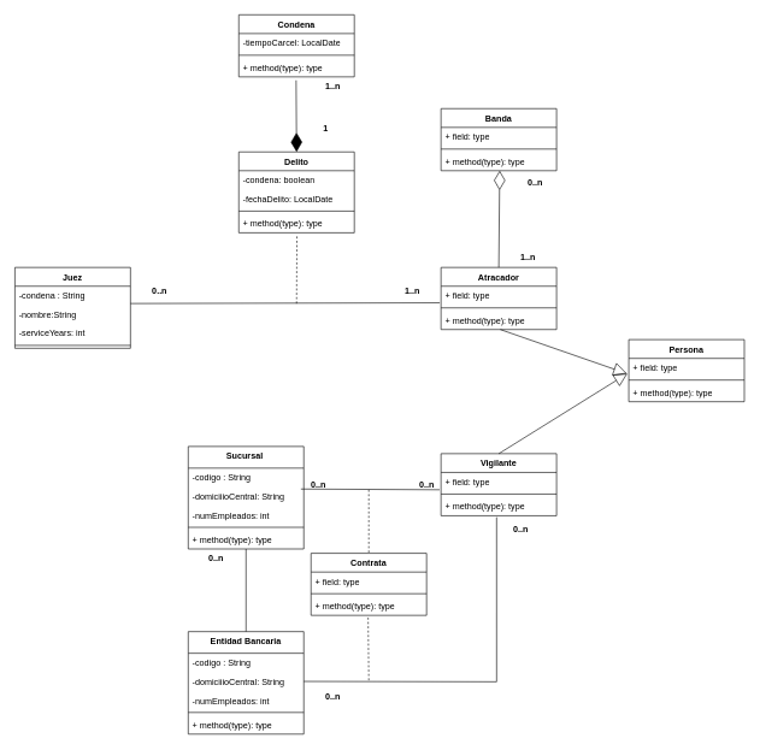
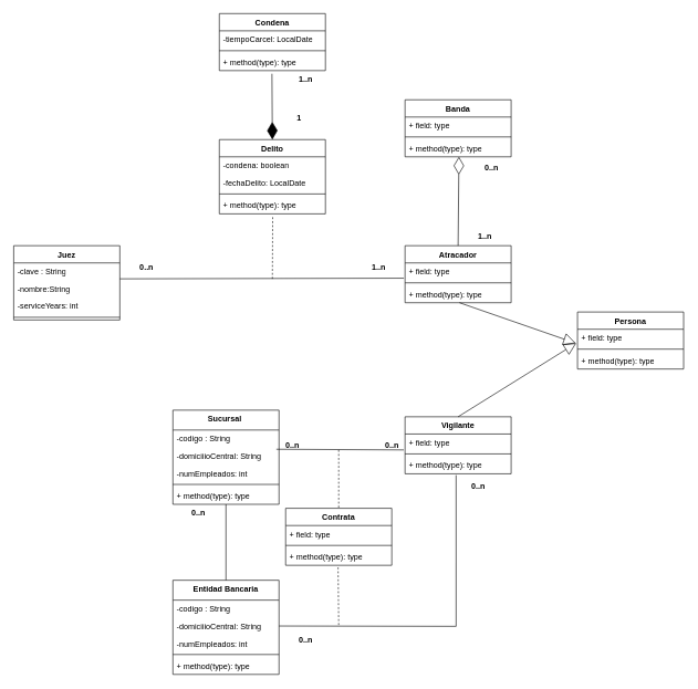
  <mxCell id="0" />
  <mxCell id="1" parent="0" />
  <mxCell id="2" value="Entidad Bancaria" style="swimlane;fontStyle=1;align=center;verticalAlign=top;childLayout=stackLayout;horizontal=1;startSize=30;horizontalStack=0;resizeParent=1;resizeParentMax=0;resizeLast=0;collapsible=1;marginBottom=0;whiteSpace=wrap;html=1;" parent="1" vertex="1"><mxGeometry x="260" y="874.5" width="160" height="142" as="geometry" /></mxCell>
  <mxCell id="3" value="-codigo : String&amp;nbsp;" style="text;strokeColor=none;fillColor=none;align=left;verticalAlign=top;spacingLeft=4;spacingRight=4;overflow=hidden;rotatable=0;points=[[0,0.5],[1,0.5]];portConstraint=eastwest;whiteSpace=wrap;html=1;" parent="2" vertex="1"><mxGeometry y="30" width="160" height="26" as="geometry" /></mxCell>
  <mxCell id="4" value="-domiciiioCentral: String&amp;nbsp;" style="text;strokeColor=none;fillColor=none;align=left;verticalAlign=top;spacingLeft=4;spacingRight=4;overflow=hidden;rotatable=0;points=[[0,0.5],[1,0.5]];portConstraint=eastwest;whiteSpace=wrap;html=1;" parent="2" vertex="1"><mxGeometry y="56" width="160" height="26" as="geometry" /></mxCell>
  <mxCell id="5" value="-numEmpleados: int&amp;nbsp;" style="text;strokeColor=none;fillColor=none;align=left;verticalAlign=top;spacingLeft=4;spacingRight=4;overflow=hidden;rotatable=0;points=[[0,0.5],[1,0.5]];portConstraint=eastwest;whiteSpace=wrap;html=1;" parent="2" vertex="1"><mxGeometry y="82" width="160" height="26" as="geometry" /></mxCell>
  <mxCell id="6" value="" style="line;strokeWidth=1;fillColor=none;align=left;verticalAlign=middle;spacingTop=-1;spacingLeft=3;spacingRight=3;rotatable=0;labelPosition=right;points=[];portConstraint=eastwest;strokeColor=inherit;" parent="2" vertex="1"><mxGeometry y="108" width="160" height="8" as="geometry" /></mxCell>
  <mxCell id="7" value="+ method(type): type" style="text;strokeColor=none;fillColor=none;align=left;verticalAlign=top;spacingLeft=4;spacingRight=4;overflow=hidden;rotatable=0;points=[[0,0.5],[1,0.5]];portConstraint=eastwest;whiteSpace=wrap;html=1;" parent="2" vertex="1"><mxGeometry y="116" width="160" height="26" as="geometry" /></mxCell>
  <mxCell id="8" value="Sucursal&amp;nbsp;" style="swimlane;fontStyle=1;align=center;verticalAlign=top;childLayout=stackLayout;horizontal=1;startSize=30;horizontalStack=0;resizeParent=1;resizeParentMax=0;resizeLast=0;collapsible=1;marginBottom=0;whiteSpace=wrap;html=1;" parent="1" vertex="1"><mxGeometry x="260" y="618" width="160" height="142" as="geometry" /></mxCell>
  <mxCell id="9" value="-codigo : String&amp;nbsp;" style="text;strokeColor=none;fillColor=none;align=left;verticalAlign=top;spacingLeft=4;spacingRight=4;overflow=hidden;rotatable=0;points=[[0,0.5],[1,0.5]];portConstraint=eastwest;whiteSpace=wrap;html=1;" parent="8" vertex="1"><mxGeometry y="30" width="160" height="26" as="geometry" /></mxCell>
  <mxCell id="10" value="-domiciiioCentral: String&amp;nbsp;" style="text;strokeColor=none;fillColor=none;align=left;verticalAlign=top;spacingLeft=4;spacingRight=4;overflow=hidden;rotatable=0;points=[[0,0.5],[1,0.5]];portConstraint=eastwest;whiteSpace=wrap;html=1;" parent="8" vertex="1"><mxGeometry y="56" width="160" height="26" as="geometry" /></mxCell>
  <mxCell id="11" value="-numEmpleados: int&amp;nbsp;" style="text;strokeColor=none;fillColor=none;align=left;verticalAlign=top;spacingLeft=4;spacingRight=4;overflow=hidden;rotatable=0;points=[[0,0.5],[1,0.5]];portConstraint=eastwest;whiteSpace=wrap;html=1;" parent="8" vertex="1"><mxGeometry y="82" width="160" height="26" as="geometry" /></mxCell>
  <mxCell id="12" value="" style="line;strokeWidth=1;fillColor=none;align=left;verticalAlign=middle;spacingTop=-1;spacingLeft=3;spacingRight=3;rotatable=0;labelPosition=right;points=[];portConstraint=eastwest;strokeColor=inherit;" parent="8" vertex="1"><mxGeometry y="108" width="160" height="8" as="geometry" /></mxCell>
  <mxCell id="13" value="+ method(type): type" style="text;strokeColor=none;fillColor=none;align=left;verticalAlign=top;spacingLeft=4;spacingRight=4;overflow=hidden;rotatable=0;points=[[0,0.5],[1,0.5]];portConstraint=eastwest;whiteSpace=wrap;html=1;" parent="8" vertex="1"><mxGeometry y="116" width="160" height="26" as="geometry" /></mxCell>
  <mxCell id="14" value="Atracador" style="swimlane;fontStyle=1;align=center;verticalAlign=top;childLayout=stackLayout;horizontal=1;startSize=26;horizontalStack=0;resizeParent=1;resizeParentMax=0;resizeLast=0;collapsible=1;marginBottom=0;whiteSpace=wrap;html=1;" parent="1" vertex="1"><mxGeometry x="610" y="370" width="160" height="86" as="geometry" /></mxCell>
  <mxCell id="15" value="+ field: type" style="text;strokeColor=none;fillColor=none;align=left;verticalAlign=top;spacingLeft=4;spacingRight=4;overflow=hidden;rotatable=0;points=[[0,0.5],[1,0.5]];portConstraint=eastwest;whiteSpace=wrap;html=1;" parent="14" vertex="1"><mxGeometry y="26" width="160" height="26" as="geometry" /></mxCell>
  <mxCell id="16" value="" style="line;strokeWidth=1;fillColor=none;align=left;verticalAlign=middle;spacingTop=-1;spacingLeft=3;spacingRight=3;rotatable=0;labelPosition=right;points=[];portConstraint=eastwest;strokeColor=inherit;" parent="14" vertex="1"><mxGeometry y="52" width="160" height="8" as="geometry" /></mxCell>
  <mxCell id="17" value="+ method(type): type" style="text;strokeColor=none;fillColor=none;align=left;verticalAlign=top;spacingLeft=4;spacingRight=4;overflow=hidden;rotatable=0;points=[[0,0.5],[1,0.5]];portConstraint=eastwest;whiteSpace=wrap;html=1;" parent="14" vertex="1"><mxGeometry y="60" width="160" height="26" as="geometry" /></mxCell>
  <mxCell id="18" value="Vigilante" style="swimlane;fontStyle=1;align=center;verticalAlign=top;childLayout=stackLayout;horizontal=1;startSize=26;horizontalStack=0;resizeParent=1;resizeParentMax=0;resizeLast=0;collapsible=1;marginBottom=0;whiteSpace=wrap;html=1;" parent="1" vertex="1"><mxGeometry x="610" y="628" width="160" height="86" as="geometry" /></mxCell>
  <mxCell id="19" value="+ field: type" style="text;strokeColor=none;fillColor=none;align=left;verticalAlign=top;spacingLeft=4;spacingRight=4;overflow=hidden;rotatable=0;points=[[0,0.5],[1,0.5]];portConstraint=eastwest;whiteSpace=wrap;html=1;" parent="18" vertex="1"><mxGeometry y="26" width="160" height="26" as="geometry" /></mxCell>
  <mxCell id="20" value="" style="line;strokeWidth=1;fillColor=none;align=left;verticalAlign=middle;spacingTop=-1;spacingLeft=3;spacingRight=3;rotatable=0;labelPosition=right;points=[];portConstraint=eastwest;strokeColor=inherit;" parent="18" vertex="1"><mxGeometry y="52" width="160" height="8" as="geometry" /></mxCell>
  <mxCell id="21" value="+ method(type): type" style="text;strokeColor=none;fillColor=none;align=left;verticalAlign=top;spacingLeft=4;spacingRight=4;overflow=hidden;rotatable=0;points=[[0,0.5],[1,0.5]];portConstraint=eastwest;whiteSpace=wrap;html=1;" parent="18" vertex="1"><mxGeometry y="60" width="160" height="26" as="geometry" /></mxCell>
  <mxCell id="22" value="Persona" style="swimlane;fontStyle=1;align=center;verticalAlign=top;childLayout=stackLayout;horizontal=1;startSize=26;horizontalStack=0;resizeParent=1;resizeParentMax=0;resizeLast=0;collapsible=1;marginBottom=0;whiteSpace=wrap;html=1;" parent="1" vertex="1"><mxGeometry x="870" y="470" width="160" height="86" as="geometry" /></mxCell>
  <mxCell id="23" value="+ field: type" style="text;strokeColor=none;fillColor=none;align=left;verticalAlign=top;spacingLeft=4;spacingRight=4;overflow=hidden;rotatable=0;points=[[0,0.5],[1,0.5]];portConstraint=eastwest;whiteSpace=wrap;html=1;" parent="22" vertex="1"><mxGeometry y="26" width="160" height="26" as="geometry" /></mxCell>
  <mxCell id="24" value="" style="line;strokeWidth=1;fillColor=none;align=left;verticalAlign=middle;spacingTop=-1;spacingLeft=3;spacingRight=3;rotatable=0;labelPosition=right;points=[];portConstraint=eastwest;strokeColor=inherit;" parent="22" vertex="1"><mxGeometry y="52" width="160" height="8" as="geometry" /></mxCell>
  <mxCell id="25" value="+ method(type): type" style="text;strokeColor=none;fillColor=none;align=left;verticalAlign=top;spacingLeft=4;spacingRight=4;overflow=hidden;rotatable=0;points=[[0,0.5],[1,0.5]];portConstraint=eastwest;whiteSpace=wrap;html=1;" parent="22" vertex="1"><mxGeometry y="60" width="160" height="26" as="geometry" /></mxCell>
  <mxCell id="26" value="Banda" style="swimlane;fontStyle=1;align=center;verticalAlign=top;childLayout=stackLayout;horizontal=1;startSize=26;horizontalStack=0;resizeParent=1;resizeParentMax=0;resizeLast=0;collapsible=1;marginBottom=0;whiteSpace=wrap;html=1;" parent="1" vertex="1"><mxGeometry x="610" y="150" width="160" height="86" as="geometry" /></mxCell>
  <mxCell id="27" value="+ field: type" style="text;strokeColor=none;fillColor=none;align=left;verticalAlign=top;spacingLeft=4;spacingRight=4;overflow=hidden;rotatable=0;points=[[0,0.5],[1,0.5]];portConstraint=eastwest;whiteSpace=wrap;html=1;" parent="26" vertex="1"><mxGeometry y="26" width="160" height="26" as="geometry" /></mxCell>
  <mxCell id="28" value="" style="line;strokeWidth=1;fillColor=none;align=left;verticalAlign=middle;spacingTop=-1;spacingLeft=3;spacingRight=3;rotatable=0;labelPosition=right;points=[];portConstraint=eastwest;strokeColor=inherit;" parent="26" vertex="1"><mxGeometry y="52" width="160" height="8" as="geometry" /></mxCell>
  <mxCell id="29" value="+ method(type): type" style="text;strokeColor=none;fillColor=none;align=left;verticalAlign=top;spacingLeft=4;spacingRight=4;overflow=hidden;rotatable=0;points=[[0,0.5],[1,0.5]];portConstraint=eastwest;whiteSpace=wrap;html=1;" parent="26" vertex="1"><mxGeometry y="60" width="160" height="26" as="geometry" /></mxCell>
  <mxCell id="30" value="Delito" style="swimlane;fontStyle=1;align=center;verticalAlign=top;childLayout=stackLayout;horizontal=1;startSize=26;horizontalStack=0;resizeParent=1;resizeParentMax=0;resizeLast=0;collapsible=1;marginBottom=0;whiteSpace=wrap;html=1;" parent="1" vertex="1"><mxGeometry x="330" y="210" width="160" height="112" as="geometry" /></mxCell>
  <mxCell id="31" value="-condena: boolean" style="text;strokeColor=none;fillColor=none;align=left;verticalAlign=top;spacingLeft=4;spacingRight=4;overflow=hidden;rotatable=0;points=[[0,0.5],[1,0.5]];portConstraint=eastwest;whiteSpace=wrap;html=1;" parent="30" vertex="1"><mxGeometry y="26" width="160" height="26" as="geometry" /></mxCell>
  <mxCell id="32" value="-fechaDelito: LocalDate" style="text;strokeColor=none;fillColor=none;align=left;verticalAlign=top;spacingLeft=4;spacingRight=4;overflow=hidden;rotatable=0;points=[[0,0.5],[1,0.5]];portConstraint=eastwest;whiteSpace=wrap;html=1;" parent="30" vertex="1"><mxGeometry y="52" width="160" height="26" as="geometry" /></mxCell>
  <mxCell id="33" value="" style="line;strokeWidth=1;fillColor=none;align=left;verticalAlign=middle;spacingTop=-1;spacingLeft=3;spacingRight=3;rotatable=0;labelPosition=right;points=[];portConstraint=eastwest;strokeColor=inherit;" parent="30" vertex="1"><mxGeometry y="78" width="160" height="8" as="geometry" /></mxCell>
  <mxCell id="34" value="+ method(type): type" style="text;strokeColor=none;fillColor=none;align=left;verticalAlign=top;spacingLeft=4;spacingRight=4;overflow=hidden;rotatable=0;points=[[0,0.5],[1,0.5]];portConstraint=eastwest;whiteSpace=wrap;html=1;" parent="30" vertex="1"><mxGeometry y="86" width="160" height="26" as="geometry" /></mxCell>
  <mxCell id="35" value="Juez" style="swimlane;fontStyle=1;align=center;verticalAlign=top;childLayout=stackLayout;horizontal=1;startSize=26;horizontalStack=0;resizeParent=1;resizeParentMax=0;resizeLast=0;collapsible=1;marginBottom=0;whiteSpace=wrap;html=1;" parent="1" vertex="1"><mxGeometry x="20" y="370" width="160" height="112" as="geometry" /></mxCell>
- <mxCell id="36" value="-condena : String" style="text;strokeColor=none;fillColor=none;align=left;verticalAlign=top;spacingLeft=4;spacingRight=4;overflow=hidden;rotatable=0;points=[[0,0.5],[1,0.5]];portConstraint=eastwest;whiteSpace=wrap;html=1;" parent="35" vertex="1"><mxGeometry y="26" width="160" height="26" as="geometry" /></mxCell>
+ <mxCell id="36" value="-clave : String" style="text;strokeColor=none;fillColor=none;align=left;verticalAlign=top;spacingLeft=4;spacingRight=4;overflow=hidden;rotatable=0;points=[[0,0.5],[1,0.5]];portConstraint=eastwest;whiteSpace=wrap;html=1;" parent="35" vertex="1"><mxGeometry y="26" width="160" height="26" as="geometry" /></mxCell>
  <mxCell id="37" value="-nombre:String&amp;nbsp;" style="text;strokeColor=none;fillColor=none;align=left;verticalAlign=top;spacingLeft=4;spacingRight=4;overflow=hidden;rotatable=0;points=[[0,0.5],[1,0.5]];portConstraint=eastwest;whiteSpace=wrap;html=1;" parent="35" vertex="1"><mxGeometry y="52" width="160" height="26" as="geometry" /></mxCell>
  <mxCell id="38" value="-serviceYears: int&amp;nbsp;" style="text;strokeColor=none;fillColor=none;align=left;verticalAlign=top;spacingLeft=4;spacingRight=4;overflow=hidden;rotatable=0;points=[[0,0.5],[1,0.5]];portConstraint=eastwest;whiteSpace=wrap;html=1;" parent="35" vertex="1"><mxGeometry y="78" width="160" height="26" as="geometry" /></mxCell>
  <mxCell id="39" value="" style="line;strokeWidth=1;fillColor=none;align=left;verticalAlign=middle;spacingTop=-1;spacingLeft=3;spacingRight=3;rotatable=0;labelPosition=right;points=[];portConstraint=eastwest;strokeColor=inherit;" parent="35" vertex="1"><mxGeometry y="104" width="160" height="8" as="geometry" /></mxCell>
  <mxCell id="40" value="" style="endArrow=none;html=1;rounded=0;entryX=0.5;entryY=0;entryDx=0;entryDy=0;" parent="1" target="2" edge="1"><mxGeometry width="50" height="50" relative="1" as="geometry"><mxPoint x="340" y="760" as="sourcePoint" /><mxPoint x="340" y="870" as="targetPoint" /></mxGeometry></mxCell>
  <mxCell id="41" value="" style="endArrow=none;html=1;rounded=0;entryX=-0.012;entryY=0.923;entryDx=0;entryDy=0;entryPerimeter=0;exitX=0.975;exitY=0.115;exitDx=0;exitDy=0;exitPerimeter=0;" parent="1" source="10" target="19" edge="1"><mxGeometry width="50" height="50" relative="1" as="geometry"><mxPoint x="430" y="748" as="sourcePoint" /><mxPoint x="480" y="698" as="targetPoint" /></mxGeometry></mxCell>
  <mxCell id="42" value="Contrata" style="swimlane;fontStyle=1;align=center;verticalAlign=top;childLayout=stackLayout;horizontal=1;startSize=26;horizontalStack=0;resizeParent=1;resizeParentMax=0;resizeLast=0;collapsible=1;marginBottom=0;whiteSpace=wrap;html=1;" parent="1" vertex="1"><mxGeometry x="430" y="766" width="160" height="86" as="geometry" /></mxCell>
  <mxCell id="43" value="+ field: type" style="text;strokeColor=none;fillColor=none;align=left;verticalAlign=top;spacingLeft=4;spacingRight=4;overflow=hidden;rotatable=0;points=[[0,0.5],[1,0.5]];portConstraint=eastwest;whiteSpace=wrap;html=1;" parent="42" vertex="1"><mxGeometry y="26" width="160" height="26" as="geometry" /></mxCell>
  <mxCell id="44" value="" style="line;strokeWidth=1;fillColor=none;align=left;verticalAlign=middle;spacingTop=-1;spacingLeft=3;spacingRight=3;rotatable=0;labelPosition=right;points=[];portConstraint=eastwest;strokeColor=inherit;" parent="42" vertex="1"><mxGeometry y="52" width="160" height="8" as="geometry" /></mxCell>
  <mxCell id="45" value="+ method(type): type" style="text;strokeColor=none;fillColor=none;align=left;verticalAlign=top;spacingLeft=4;spacingRight=4;overflow=hidden;rotatable=0;points=[[0,0.5],[1,0.5]];portConstraint=eastwest;whiteSpace=wrap;html=1;" parent="42" vertex="1"><mxGeometry y="60" width="160" height="26" as="geometry" /></mxCell>
  <mxCell id="46" value="" style="endArrow=none;dashed=1;html=1;rounded=0;" parent="1" edge="1"><mxGeometry width="50" height="50" relative="1" as="geometry"><mxPoint x="510" y="678" as="sourcePoint" /><mxPoint x="510" y="768" as="targetPoint" /></mxGeometry></mxCell>
  <mxCell id="47" value="" style="endArrow=none;html=1;rounded=0;exitX=1;exitY=0.5;exitDx=0;exitDy=0;entryX=0.481;entryY=1.077;entryDx=0;entryDy=0;entryPerimeter=0;" parent="1" source="4" target="21" edge="1"><mxGeometry width="50" height="50" relative="1" as="geometry"><mxPoint x="380" y="748" as="sourcePoint" /><mxPoint x="430" y="698" as="targetPoint" /><Array as="points"><mxPoint x="687" y="944" /></Array></mxGeometry></mxCell>
  <mxCell id="48" value="" style="endArrow=none;dashed=1;html=1;rounded=0;entryX=0.494;entryY=0.962;entryDx=0;entryDy=0;entryPerimeter=0;" parent="1" edge="1"><mxGeometry width="50" height="50" relative="1" as="geometry"><mxPoint x="510" y="942" as="sourcePoint" /><mxPoint x="509.04" y="853.012" as="targetPoint" /></mxGeometry></mxCell>
  <mxCell id="49" value="" style="endArrow=diamondThin;endFill=0;endSize=24;html=1;rounded=0;exitX=0.5;exitY=0;exitDx=0;exitDy=0;entryX=0.508;entryY=0.999;entryDx=0;entryDy=0;entryPerimeter=0;" parent="1" source="14" target="29" edge="1"><mxGeometry width="160" relative="1" as="geometry"><mxPoint x="380" y="190" as="sourcePoint" /><mxPoint x="540" y="190" as="targetPoint" /></mxGeometry></mxCell>
  <mxCell id="50" value="" style="endArrow=none;html=1;rounded=0;entryX=-0.011;entryY=0.885;entryDx=0;entryDy=0;entryPerimeter=0;" parent="1" target="15" edge="1"><mxGeometry width="50" height="50" relative="1" as="geometry"><mxPoint x="180" y="420" as="sourcePoint" /><mxPoint x="470" y="90" as="targetPoint" /></mxGeometry></mxCell>
  <mxCell id="51" value="" style="endArrow=none;dashed=1;html=1;rounded=0;entryX=0.503;entryY=1.115;entryDx=0;entryDy=0;entryPerimeter=0;" parent="1" target="34" edge="1"><mxGeometry width="50" height="50" relative="1" as="geometry"><mxPoint x="410" y="420" as="sourcePoint" /><mxPoint x="510" y="100" as="targetPoint" /></mxGeometry></mxCell>
  <mxCell id="52" value="Condena" style="swimlane;fontStyle=1;align=center;verticalAlign=top;childLayout=stackLayout;horizontal=1;startSize=26;horizontalStack=0;resizeParent=1;resizeParentMax=0;resizeLast=0;collapsible=1;marginBottom=0;whiteSpace=wrap;html=1;" parent="1" vertex="1"><mxGeometry x="330" y="20" width="160" height="86" as="geometry" /></mxCell>
  <mxCell id="53" value="-tiempoCarcel: LocalDate" style="text;strokeColor=none;fillColor=none;align=left;verticalAlign=top;spacingLeft=4;spacingRight=4;overflow=hidden;rotatable=0;points=[[0,0.5],[1,0.5]];portConstraint=eastwest;whiteSpace=wrap;html=1;" parent="52" vertex="1"><mxGeometry y="26" width="160" height="26" as="geometry" /></mxCell>
  <mxCell id="54" value="" style="line;strokeWidth=1;fillColor=none;align=left;verticalAlign=middle;spacingTop=-1;spacingLeft=3;spacingRight=3;rotatable=0;labelPosition=right;points=[];portConstraint=eastwest;strokeColor=inherit;" parent="52" vertex="1"><mxGeometry y="52" width="160" height="8" as="geometry" /></mxCell>
  <mxCell id="55" value="+ method(type): type" style="text;strokeColor=none;fillColor=none;align=left;verticalAlign=top;spacingLeft=4;spacingRight=4;overflow=hidden;rotatable=0;points=[[0,0.5],[1,0.5]];portConstraint=eastwest;whiteSpace=wrap;html=1;" parent="52" vertex="1"><mxGeometry y="60" width="160" height="26" as="geometry" /></mxCell>
  <mxCell id="56" value="" style="endArrow=diamondThin;endFill=1;endSize=24;html=1;rounded=0;entryX=0.5;entryY=0;entryDx=0;entryDy=0;exitX=0.496;exitY=1.183;exitDx=0;exitDy=0;exitPerimeter=0;" parent="1" source="55" target="30" edge="1"><mxGeometry width="160" relative="1" as="geometry"><mxPoint x="400" y="130" as="sourcePoint" /><mxPoint x="560" y="130" as="targetPoint" /></mxGeometry></mxCell>
  <mxCell id="57" value="0..n" style="text;align=center;fontStyle=1;verticalAlign=middle;spacingLeft=3;spacingRight=3;strokeColor=none;rotatable=0;points=[[0,0.5],[1,0.5]];portConstraint=eastwest;html=1;" parent="1" vertex="1"><mxGeometry x="700" y="240" width="80" height="26" as="geometry" /></mxCell>
  <mxCell id="58" value="1..n" style="text;align=center;fontStyle=1;verticalAlign=middle;spacingLeft=3;spacingRight=3;strokeColor=none;rotatable=0;points=[[0,0.5],[1,0.5]];portConstraint=eastwest;html=1;" parent="1" vertex="1"><mxGeometry x="690" y="344" width="80" height="26" as="geometry" /></mxCell>
  <mxCell id="59" value="0..n" style="text;align=center;fontStyle=1;verticalAlign=middle;spacingLeft=3;spacingRight=3;strokeColor=none;rotatable=0;points=[[0,0.5],[1,0.5]];portConstraint=eastwest;html=1;" parent="1" vertex="1"><mxGeometry x="180" y="390" width="80" height="26" as="geometry" /></mxCell>
  <mxCell id="60" value="1..n" style="text;align=center;fontStyle=1;verticalAlign=middle;spacingLeft=3;spacingRight=3;strokeColor=none;rotatable=0;points=[[0,0.5],[1,0.5]];portConstraint=eastwest;html=1;" parent="1" vertex="1"><mxGeometry x="530" y="390" width="80" height="26" as="geometry" /></mxCell>
  <mxCell id="61" value="1" style="text;align=center;fontStyle=1;verticalAlign=middle;spacingLeft=3;spacingRight=3;strokeColor=none;rotatable=0;points=[[0,0.5],[1,0.5]];portConstraint=eastwest;html=1;" parent="1" vertex="1"><mxGeometry x="410" y="165" width="80" height="26" as="geometry" /></mxCell>
  <mxCell id="62" value="1..n" style="text;align=center;fontStyle=1;verticalAlign=middle;spacingLeft=3;spacingRight=3;strokeColor=none;rotatable=0;points=[[0,0.5],[1,0.5]];portConstraint=eastwest;html=1;" parent="1" vertex="1"><mxGeometry x="420" y="106" width="80" height="26" as="geometry" /></mxCell>
  <mxCell id="63" value="0..n" style="text;align=center;fontStyle=1;verticalAlign=middle;spacingLeft=3;spacingRight=3;strokeColor=none;rotatable=0;points=[[0,0.5],[1,0.5]];portConstraint=eastwest;html=1;" parent="1" vertex="1"><mxGeometry x="400" y="658" width="80" height="26" as="geometry" /></mxCell>
  <mxCell id="64" value="0..n" style="text;align=center;fontStyle=1;verticalAlign=middle;spacingLeft=3;spacingRight=3;strokeColor=none;rotatable=0;points=[[0,0.5],[1,0.5]];portConstraint=eastwest;html=1;" parent="1" vertex="1"><mxGeometry x="550" y="658" width="80" height="26" as="geometry" /></mxCell>
  <mxCell id="65" value="0..n" style="text;align=center;fontStyle=1;verticalAlign=middle;spacingLeft=3;spacingRight=3;strokeColor=none;rotatable=0;points=[[0,0.5],[1,0.5]];portConstraint=eastwest;html=1;" parent="1" vertex="1"><mxGeometry x="680" y="720" width="80" height="26" as="geometry" /></mxCell>
  <mxCell id="66" value="0..n" style="text;align=center;fontStyle=1;verticalAlign=middle;spacingLeft=3;spacingRight=3;strokeColor=none;rotatable=0;points=[[0,0.5],[1,0.5]];portConstraint=eastwest;html=1;" parent="1" vertex="1"><mxGeometry x="420" y="952" width="80" height="26" as="geometry" /></mxCell>
  <mxCell id="67" value="" style="endArrow=block;endSize=16;endFill=0;html=1;rounded=0;entryX=-0.012;entryY=0.808;entryDx=0;entryDy=0;entryPerimeter=0;exitX=0.5;exitY=0;exitDx=0;exitDy=0;" parent="1" source="18" target="23" edge="1"><mxGeometry width="160" relative="1" as="geometry"><mxPoint x="630" y="555" as="sourcePoint" /><mxPoint x="790" y="555" as="targetPoint" /></mxGeometry></mxCell>
  <mxCell id="68" value="" style="endArrow=block;endSize=16;endFill=0;html=1;rounded=0;exitX=0.513;exitY=1;exitDx=0;exitDy=0;exitPerimeter=0;entryX=-0.017;entryY=0.808;entryDx=0;entryDy=0;entryPerimeter=0;" parent="1" source="17" edge="1" target="23"><mxGeometry x="0.002" width="160" relative="1" as="geometry"><mxPoint x="670" y="550.99" as="sourcePoint" /><mxPoint x="860" y="520" as="targetPoint" /><mxPoint as="offset" /></mxGeometry></mxCell>
  <mxCell id="69" value="0..n&amp;nbsp;" style="text;align=center;fontStyle=1;verticalAlign=middle;spacingLeft=3;spacingRight=3;strokeColor=none;rotatable=0;points=[[0,0.5],[1,0.5]];portConstraint=eastwest;html=1;" parent="1" vertex="1"><mxGeometry x="260" y="760" width="80" height="26" as="geometry" /></mxCell>
